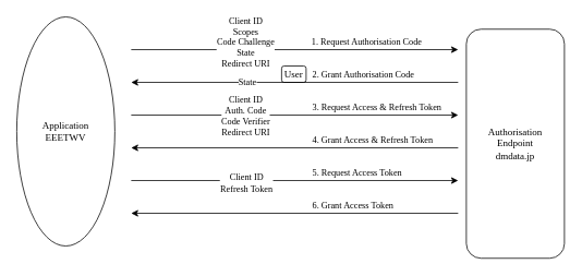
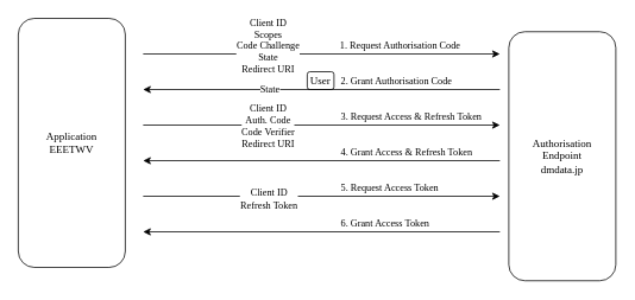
  <mxCell id="0" />
  <mxCell id="1" parent="0" />
- <mxCell id="2" value="&lt;font face=&quot;STIX&quot;&gt;Application&lt;/font&gt;&lt;div&gt;&lt;font face=&quot;STIX&quot;&gt;EEETWV&lt;/font&gt;&lt;/div&gt;" style="ellipse;whiteSpace=wrap;html=1;" vertex="1" parent="1"><mxGeometry x="20" y="20" width="120" height="280" as="geometry" /></mxCell>
+ <mxCell id="2" value="&lt;font face=&quot;STIX&quot;&gt;Application&lt;/font&gt;&lt;div&gt;&lt;font face=&quot;STIX&quot;&gt;EEETWV&lt;/font&gt;&lt;/div&gt;" style="rounded=1;whiteSpace=wrap;html=1;" vertex="1" parent="1"><mxGeometry x="20" y="20" width="120" height="280" as="geometry" /></mxCell>
  <mxCell id="3" value="&lt;font face=&quot;STIX&quot;&gt;Authorisation&lt;/font&gt;&lt;div&gt;&lt;font face=&quot;STIX&quot;&gt;Endpoint&lt;/font&gt;&lt;br&gt;&lt;div&gt;&lt;font face=&quot;STIX&quot;&gt;dmdata.jp&lt;/font&gt;&lt;/div&gt;&lt;/div&gt;" style="rounded=1;whiteSpace=wrap;html=1;" vertex="1" parent="1"><mxGeometry x="570" y="35" width="120" height="280" as="geometry" /></mxCell>
  <mxCell id="4" value="&lt;font face=&quot;STIX&quot;&gt;User&lt;/font&gt;" style="rounded=1;whiteSpace=wrap;html=1;" vertex="1" parent="1"><mxGeometry x="344" y="80" width="30" height="20" as="geometry" /></mxCell>
  <mxCell id="5" value="" style="endArrow=classic;html=1;rounded=0;" edge="1" parent="1"><mxGeometry width="50" height="50" relative="1" as="geometry"><mxPoint x="160" y="60" as="sourcePoint" /><mxPoint x="560" y="60" as="targetPoint" /></mxGeometry></mxCell>
  <mxCell id="6" value="&lt;font face=&quot;STIX&quot;&gt;1. Request Authorisation Code&lt;/font&gt;" style="edgeLabel;html=1;align=left;verticalAlign=middle;resizable=0;points=[];" vertex="1" connectable="0" parent="5"><mxGeometry x="0.582" y="1" relative="1" as="geometry"><mxPoint x="-97" y="-9" as="offset" /></mxGeometry></mxCell>
  <mxCell id="7" value="" style="endArrow=classic;html=1;rounded=0;" edge="1" parent="1"><mxGeometry width="50" height="50" relative="1" as="geometry"><mxPoint x="560" y="100" as="sourcePoint" /><mxPoint x="160" y="100" as="targetPoint" /></mxGeometry></mxCell>
  <mxCell id="8" value="&lt;font face=&quot;STIX&quot;&gt;2. Grant Authorisation Code&lt;/font&gt;" style="edgeLabel;html=1;align=left;verticalAlign=middle;resizable=0;points=[];" vertex="1" connectable="0" parent="7"><mxGeometry x="-0.425" y="-2" relative="1" as="geometry"><mxPoint x="-65" y="-8" as="offset" /></mxGeometry></mxCell>
  <mxCell id="9" value="State" style="edgeLabel;html=1;align=center;verticalAlign=middle;resizable=0;points=[];fontFamily=STIX;" vertex="1" connectable="0" parent="7"><mxGeometry x="-0.853" y="-1" relative="1" as="geometry"><mxPoint x="-230" as="offset" /></mxGeometry></mxCell>
  <mxCell id="10" value="" style="endArrow=classic;html=1;rounded=0;" edge="1" parent="1"><mxGeometry width="50" height="50" relative="1" as="geometry"><mxPoint x="160" y="140" as="sourcePoint" /><mxPoint x="560" y="140" as="targetPoint" /></mxGeometry></mxCell>
  <mxCell id="11" value="&lt;font face=&quot;STIX&quot;&gt;3. Request Access &amp;amp; Refresh Token&lt;/font&gt;" style="edgeLabel;html=1;align=left;verticalAlign=middle;resizable=0;points=[];" vertex="1" connectable="0" parent="10"><mxGeometry x="0.611" y="2" relative="1" as="geometry"><mxPoint x="-102" y="-8" as="offset" /></mxGeometry></mxCell>
  <mxCell id="12" value="" style="endArrow=classic;html=1;rounded=0;" edge="1" parent="1"><mxGeometry width="50" height="50" relative="1" as="geometry"><mxPoint x="560" y="180" as="sourcePoint" /><mxPoint x="160" y="180" as="targetPoint" /></mxGeometry></mxCell>
  <mxCell id="13" value="&lt;font face=&quot;STIX&quot;&gt;4. Grant Access &amp;amp; Refresh Token&lt;/font&gt;" style="edgeLabel;html=1;align=left;verticalAlign=middle;resizable=0;points=[];" vertex="1" connectable="0" parent="1"><mxGeometry x="379.997" y="170" as="geometry" /></mxCell>
  <mxCell id="14" value="" style="endArrow=classic;html=1;rounded=0;" edge="1" parent="1"><mxGeometry width="50" height="50" relative="1" as="geometry"><mxPoint x="160" y="220" as="sourcePoint" /><mxPoint x="560" y="220" as="targetPoint" /></mxGeometry></mxCell>
  <mxCell id="15" value="5. Request Access Token" style="edgeLabel;html=1;align=left;verticalAlign=middle;resizable=0;points=[];fontFamily=STIX;" vertex="1" connectable="0" parent="14"><mxGeometry x="0.598" y="-2" relative="1" as="geometry"><mxPoint x="-100" y="-12" as="offset" /></mxGeometry></mxCell>
  <mxCell id="16" value="Client ID&lt;div&gt;Refresh Token&lt;/div&gt;" style="edgeLabel;html=1;align=center;verticalAlign=middle;resizable=0;points=[];fontFamily=STIX;" vertex="1" connectable="0" parent="14"><mxGeometry x="-0.427" y="-2" relative="1" as="geometry"><mxPoint x="25" as="offset" /></mxGeometry></mxCell>
  <mxCell id="17" value="" style="endArrow=classic;html=1;rounded=0;" edge="1" parent="1"><mxGeometry width="50" height="50" relative="1" as="geometry"><mxPoint x="560" y="260" as="sourcePoint" /><mxPoint x="160" y="260" as="targetPoint" /></mxGeometry></mxCell>
  <mxCell id="18" value="6. Grant Access Token" style="edgeLabel;html=1;align=left;verticalAlign=middle;resizable=0;points=[];fontFamily=STIX;" vertex="1" connectable="0" parent="1"><mxGeometry x="380" y="250" as="geometry" /></mxCell>
  <mxCell id="19" value="Client ID&lt;div&gt;Auth. Code&lt;/div&gt;&lt;div&gt;Code Verifier&lt;/div&gt;&lt;div&gt;Redirect URI&lt;/div&gt;" style="edgeLabel;html=1;align=center;verticalAlign=middle;resizable=0;points=[];fontFamily=STIX;" vertex="1" connectable="0" parent="1"><mxGeometry x="299.999" y="140" as="geometry" /></mxCell>
  <mxCell id="20" value="Client ID&lt;div&gt;Scopes&lt;/div&gt;&lt;div&gt;Code Challenge&lt;/div&gt;&lt;div&gt;State&lt;/div&gt;&lt;div&gt;Redirect URI&lt;/div&gt;" style="edgeLabel;html=1;align=center;verticalAlign=middle;resizable=0;points=[];fontFamily=STIX;" vertex="1" connectable="0" parent="1"><mxGeometry x="299.999" y="50" as="geometry" /></mxCell>
